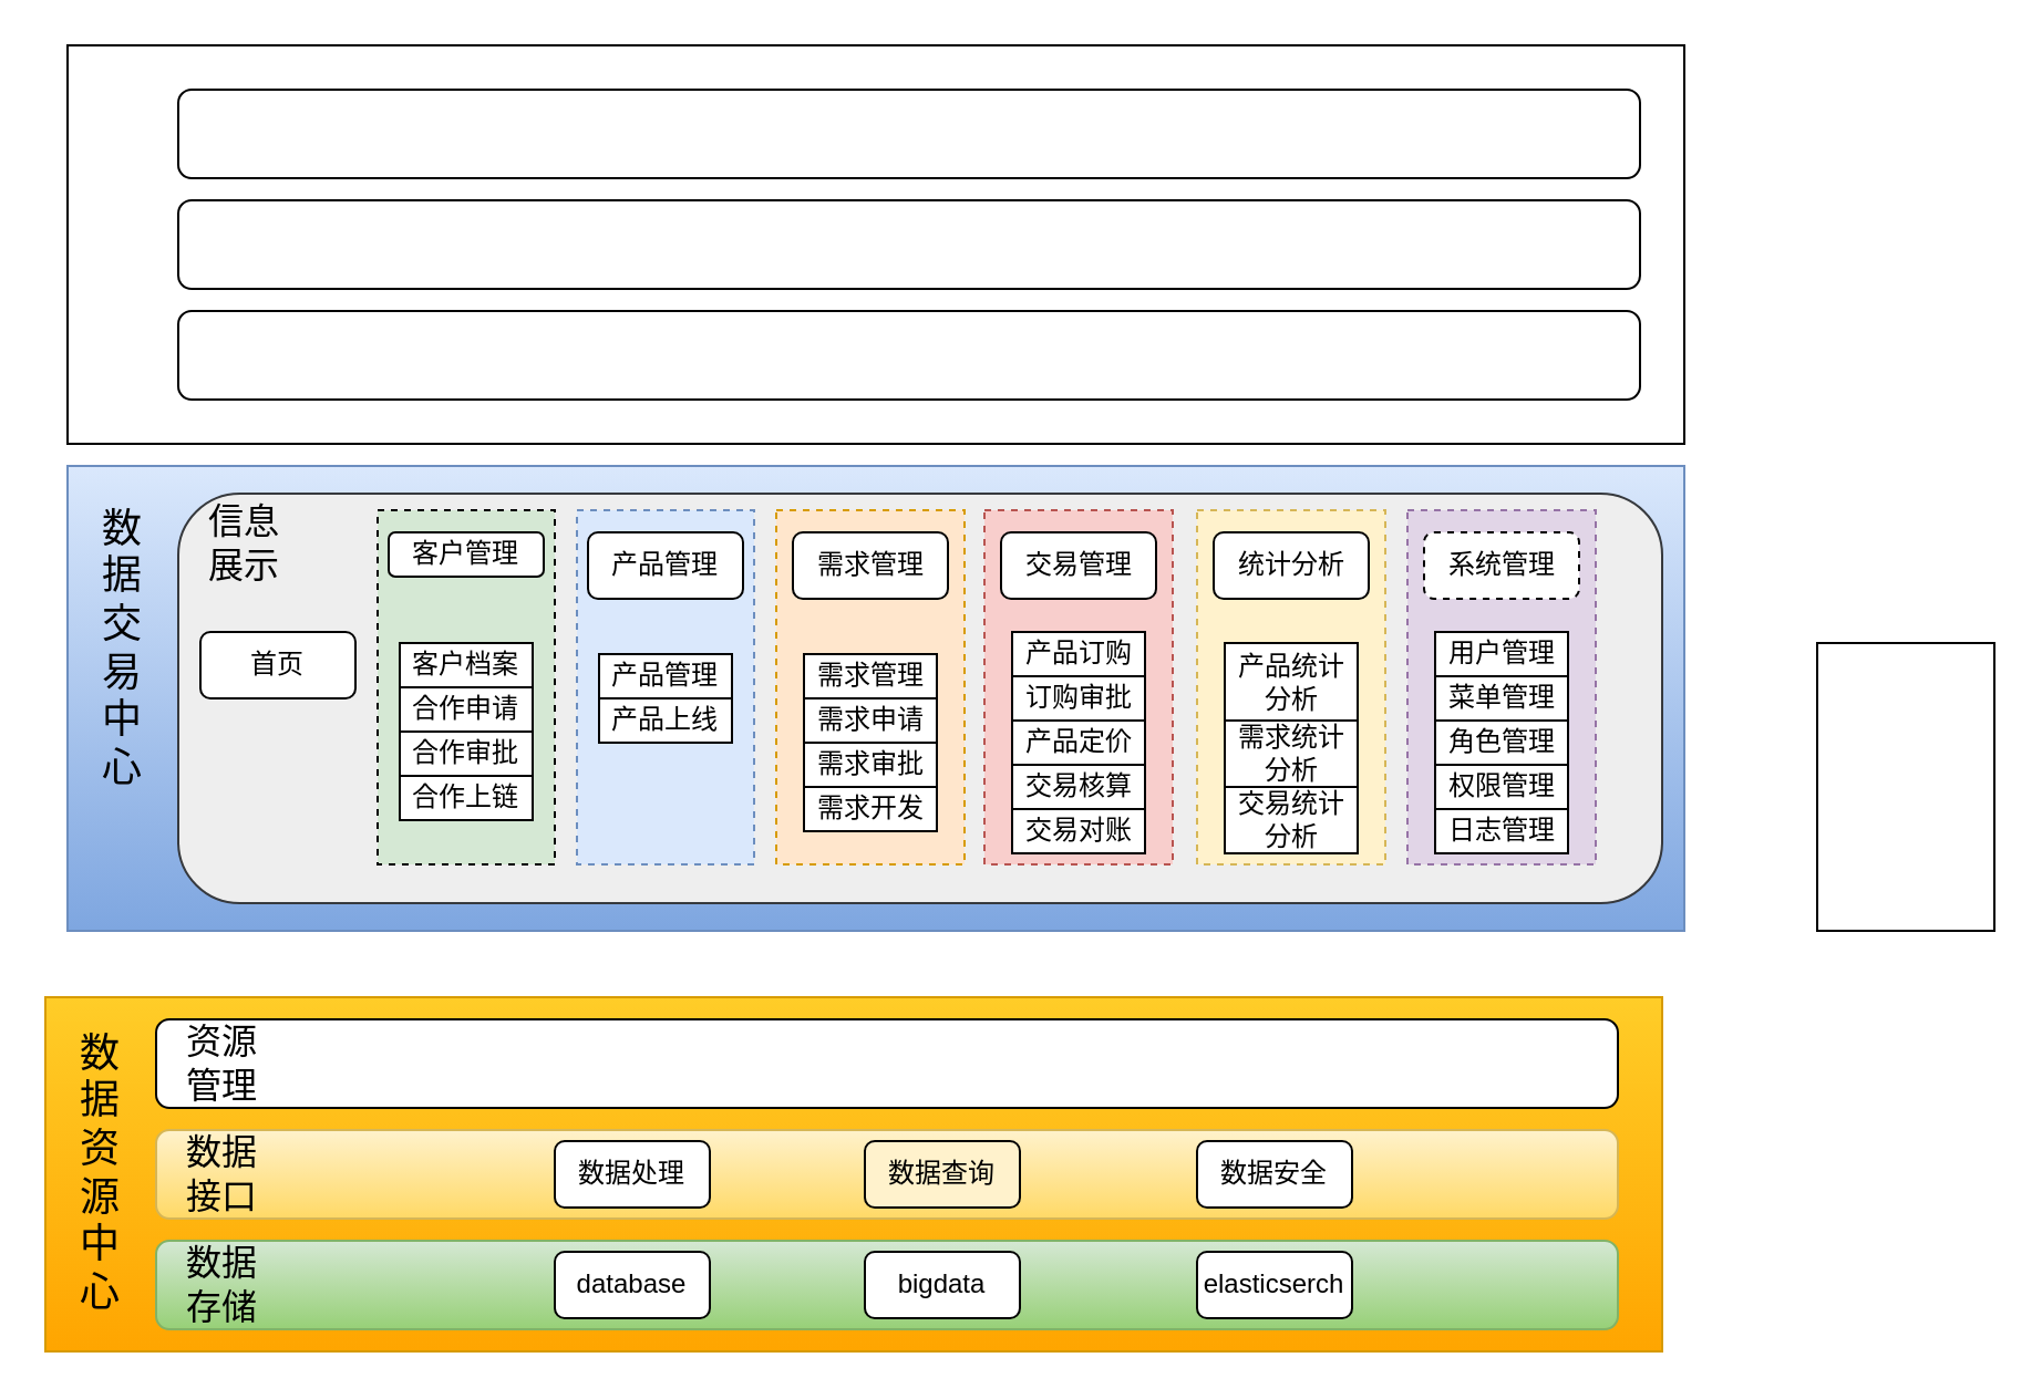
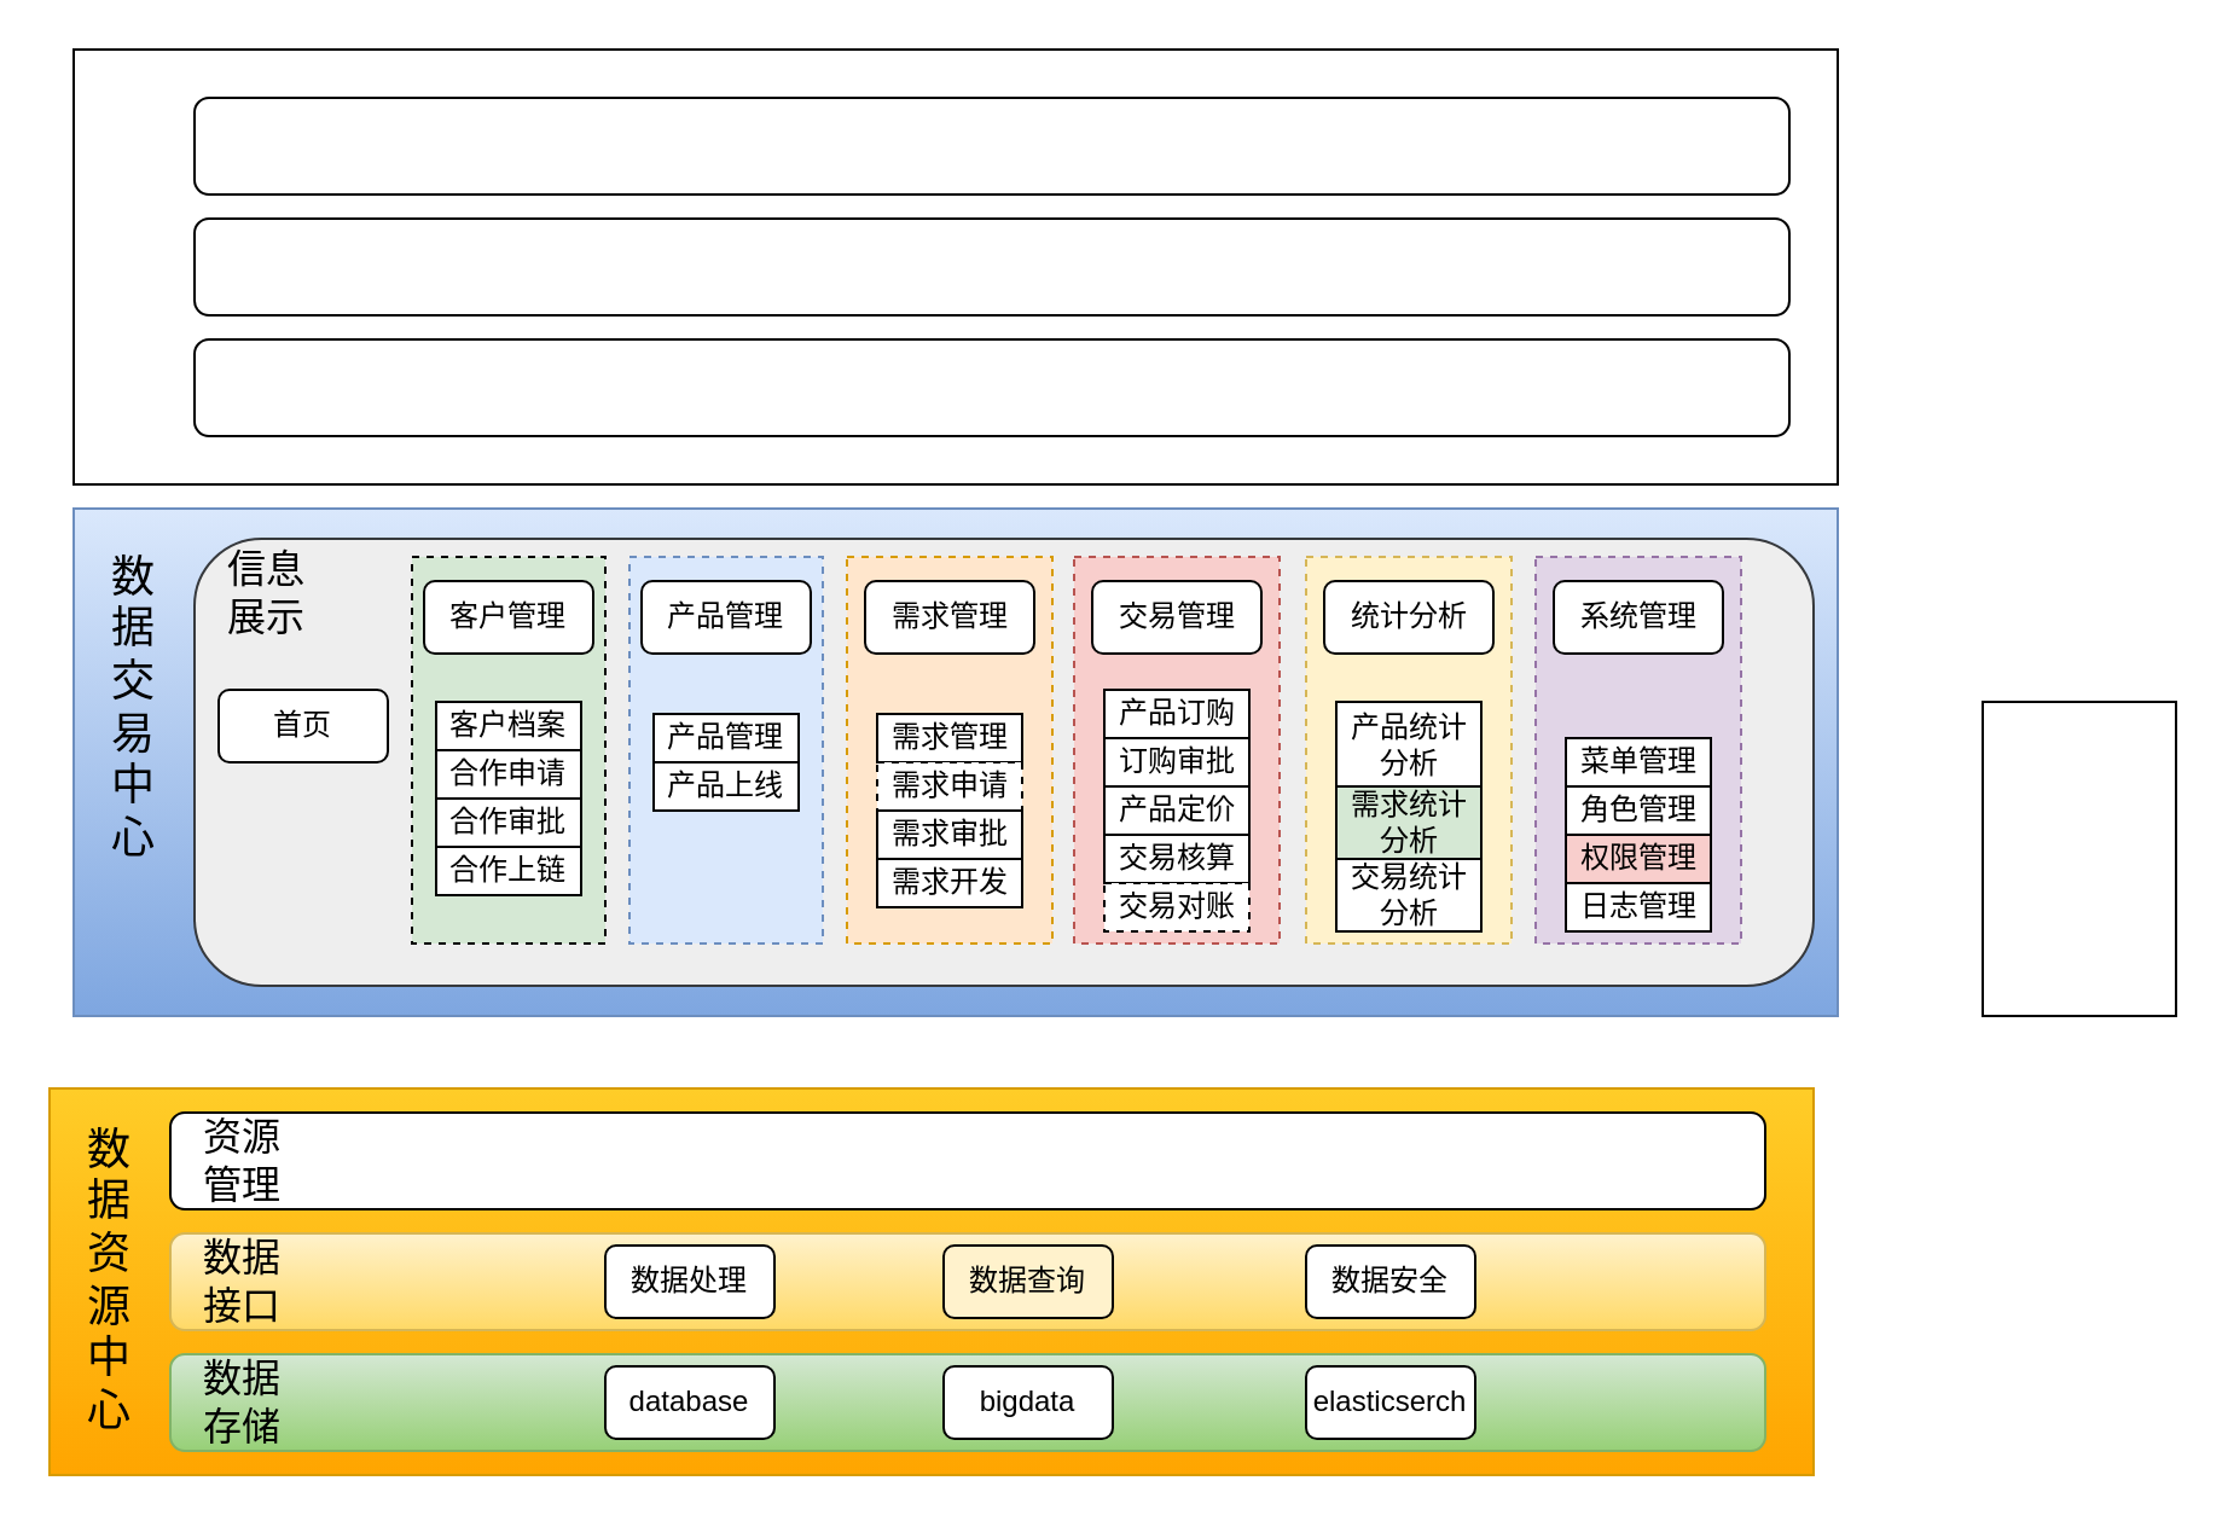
  <mxCell id="0" />
  <mxCell id="1" parent="0" />
  <mxCell id="2" value="" style="rounded=0;whiteSpace=wrap;html=1;fillColor=#ffcd28;gradientColor=#ffa500;strokeColor=#d79b00;" parent="1" vertex="1"><mxGeometry x="20" y="450" width="730" height="160" as="geometry" /></mxCell>
  <mxCell id="3" value="" style="rounded=0;whiteSpace=wrap;html=1;fillColor=#dae8fc;strokeColor=#6c8ebf;gradientColor=#7ea6e0;" parent="1" vertex="1"><mxGeometry x="30" y="210" width="730" height="210" as="geometry" /></mxCell>
  <mxCell id="4" value="" style="rounded=0;whiteSpace=wrap;html=1;" parent="1" vertex="1"><mxGeometry x="30" y="20" width="730" height="180" as="geometry" /></mxCell>
  <mxCell id="5" value="" style="rounded=1;whiteSpace=wrap;html=1;fillColor=#fff2cc;gradientColor=#ffd966;strokeColor=#d6b656;" parent="1" vertex="1"><mxGeometry x="70" y="510" width="660" height="40" as="geometry" /></mxCell>
  <mxCell id="6" value="" style="rounded=1;whiteSpace=wrap;html=1;fillColor=#d5e8d4;gradientColor=#97d077;strokeColor=#82b366;" parent="1" vertex="1"><mxGeometry x="70" y="560" width="660" height="40" as="geometry" /></mxCell>
  <mxCell id="7" value="" style="rounded=1;whiteSpace=wrap;html=1;" parent="1" vertex="1"><mxGeometry x="70" y="460" width="660" height="40" as="geometry" /></mxCell>
  <mxCell id="8" value="" style="rounded=1;whiteSpace=wrap;html=1;fillColor=#eeeeee;strokeColor=#36393d;" parent="1" vertex="1"><mxGeometry x="80" y="222.5" width="670" height="185" as="geometry" /></mxCell>
  <mxCell id="9" value="" style="rounded=1;whiteSpace=wrap;html=1;" parent="1" vertex="1"><mxGeometry x="80" y="40" width="660" height="40" as="geometry" /></mxCell>
  <mxCell id="10" value="" style="rounded=1;whiteSpace=wrap;html=1;" parent="1" vertex="1"><mxGeometry x="80" y="90" width="660" height="40" as="geometry" /></mxCell>
  <mxCell id="11" value="" style="rounded=1;whiteSpace=wrap;html=1;" parent="1" vertex="1"><mxGeometry x="80" y="140" width="660" height="40" as="geometry" /></mxCell>
  <mxCell id="12" value="数据资源中心" style="text;html=1;strokeColor=none;fillColor=none;align=center;verticalAlign=middle;whiteSpace=wrap;rounded=0;fontSize=18;" parent="1" vertex="1"><mxGeometry x="40" y="462.5" width="10" height="135" as="geometry" /></mxCell>
  <mxCell id="13" value="database" style="rounded=1;whiteSpace=wrap;html=1;" parent="1" vertex="1"><mxGeometry x="250" y="565" width="70" height="30" as="geometry" /></mxCell>
  <mxCell id="14" value="bigdata" style="rounded=1;whiteSpace=wrap;html=1;" parent="1" vertex="1"><mxGeometry x="390" y="565" width="70" height="30" as="geometry" /></mxCell>
  <mxCell id="15" value="elasticserch" style="rounded=1;whiteSpace=wrap;html=1;" parent="1" vertex="1"><mxGeometry x="540" y="565" width="70" height="30" as="geometry" /></mxCell>
  <mxCell id="16" value="数据&lt;br style=&quot;font-size: 16px;&quot;&gt;存储" style="text;html=1;strokeColor=none;fillColor=none;align=center;verticalAlign=middle;whiteSpace=wrap;rounded=0;fontSize=16;" parent="1" vertex="1"><mxGeometry x="80" y="565" width="40" height="30" as="geometry" /></mxCell>
  <mxCell id="17" value="数据&lt;br style=&quot;font-size: 16px;&quot;&gt;接口" style="text;html=1;strokeColor=none;fillColor=none;align=center;verticalAlign=middle;whiteSpace=wrap;rounded=0;fontSize=16;" parent="1" vertex="1"><mxGeometry x="80" y="515" width="40" height="30" as="geometry" /></mxCell>
  <mxCell id="18" value="数据处理" style="rounded=1;whiteSpace=wrap;html=1;" parent="1" vertex="1"><mxGeometry x="250" y="515" width="70" height="30" as="geometry" /></mxCell>
  <mxCell id="19" value="数据查询" style="rounded=1;whiteSpace=wrap;html=1;fillColor=#fff2cc;" parent="1" vertex="1"><mxGeometry x="390" y="515" width="70" height="30" as="geometry" /></mxCell>
  <mxCell id="20" value="数据安全" style="rounded=1;whiteSpace=wrap;html=1;" parent="1" vertex="1"><mxGeometry x="540" y="515" width="70" height="30" as="geometry" /></mxCell>
  <mxCell id="21" value="资源管理" style="text;html=1;strokeColor=none;fillColor=none;align=center;verticalAlign=middle;whiteSpace=wrap;rounded=0;fontSize=16;" parent="1" vertex="1"><mxGeometry x="80" y="465" width="40" height="30" as="geometry" /></mxCell>
  <mxCell id="22" value="数据交易中心" style="text;html=1;strokeColor=none;fillColor=none;align=center;verticalAlign=middle;whiteSpace=wrap;rounded=0;fontSize=18;" parent="1" vertex="1"><mxGeometry x="50" y="225" width="10" height="135" as="geometry" /></mxCell>
  <mxCell id="23" value="信息展示" style="text;html=1;strokeColor=none;fillColor=none;align=center;verticalAlign=middle;whiteSpace=wrap;rounded=0;fontSize=16;" parent="1" vertex="1"><mxGeometry x="90" y="230" width="40" height="30" as="geometry" /></mxCell>
  <mxCell id="24" value="首页" style="rounded=1;whiteSpace=wrap;html=1;" parent="1" vertex="1"><mxGeometry x="90" y="285" width="70" height="30" as="geometry" /></mxCell>
  <mxCell id="25" value="" style="rounded=0;whiteSpace=wrap;html=1;" parent="1" vertex="1"><mxGeometry x="820" y="290" width="80" height="130" as="geometry" /></mxCell>
  <mxCell id="26" value="" style="rounded=0;whiteSpace=wrap;html=1;fillColor=#d5e8d4;strokeColor=#000000;dashed=1;" parent="1" vertex="1"><mxGeometry x="170" y="230" width="80" height="160" as="geometry" /></mxCell>
- <mxCell id="27" value="客户管理" style="rounded=1;whiteSpace=wrap;html=1;" parent="1" vertex="1"><mxGeometry x="175" y="240" width="70" height="20" as="geometry" /></mxCell>
+ <mxCell id="27" value="客户管理" style="rounded=1;whiteSpace=wrap;html=1;" parent="1" vertex="1"><mxGeometry x="175" y="240" width="70" height="30" as="geometry" /></mxCell>
  <mxCell id="28" value="" style="group" parent="1" vertex="1" connectable="0"><mxGeometry x="180" y="290" width="60" height="80" as="geometry" /></mxCell>
  <mxCell id="29" value="客户档案" style="rounded=0;whiteSpace=wrap;html=1;" parent="28" vertex="1"><mxGeometry width="60" height="20" as="geometry" /></mxCell>
  <mxCell id="30" value="合作申请" style="rounded=0;whiteSpace=wrap;html=1;" parent="28" vertex="1"><mxGeometry y="20" width="60" height="20" as="geometry" /></mxCell>
  <mxCell id="31" value="合作审批" style="rounded=0;whiteSpace=wrap;html=1;" parent="28" vertex="1"><mxGeometry y="40" width="60" height="20" as="geometry" /></mxCell>
  <mxCell id="32" value="合作上链" style="rounded=0;whiteSpace=wrap;html=1;" parent="28" vertex="1"><mxGeometry y="60" width="60" height="20" as="geometry" /></mxCell>
  <mxCell id="33" value="" style="rounded=0;whiteSpace=wrap;html=1;fillColor=#dae8fc;strokeColor=#6c8ebf;dashed=1;" parent="1" vertex="1"><mxGeometry x="260" y="230" width="80" height="160" as="geometry" /></mxCell>
  <mxCell id="34" value="产品管理" style="rounded=1;whiteSpace=wrap;html=1;" parent="1" vertex="1"><mxGeometry x="265" y="240" width="70" height="30" as="geometry" /></mxCell>
  <mxCell id="35" value="" style="group" parent="1" vertex="1" connectable="0"><mxGeometry x="270" y="295" width="60" height="80" as="geometry" /></mxCell>
  <mxCell id="36" value="产品管理" style="rounded=0;whiteSpace=wrap;html=1;" parent="35" vertex="1"><mxGeometry width="60" height="20" as="geometry" /></mxCell>
  <mxCell id="37" value="产品上线" style="rounded=0;whiteSpace=wrap;html=1;" parent="35" vertex="1"><mxGeometry y="20" width="60" height="20" as="geometry" /></mxCell>
  <mxCell id="38" value="" style="rounded=0;whiteSpace=wrap;html=1;fillColor=#ffe6cc;strokeColor=#d79b00;dashed=1;" parent="1" vertex="1"><mxGeometry x="350" y="230" width="85" height="160" as="geometry" /></mxCell>
  <mxCell id="39" value="需求管理" style="rounded=1;whiteSpace=wrap;html=1;" parent="1" vertex="1"><mxGeometry x="357.5" y="240" width="70" height="30" as="geometry" /></mxCell>
  <mxCell id="40" value="需求管理" style="rounded=0;whiteSpace=wrap;html=1;container=0;" parent="1" vertex="1"><mxGeometry x="362.5" y="295" width="60" height="20" as="geometry" /></mxCell>
- <mxCell id="41" value="需求申请" style="rounded=0;whiteSpace=wrap;html=1;container=0;" parent="1" vertex="1"><mxGeometry x="362.5" y="315" width="60" height="20" as="geometry" /></mxCell>
+ <mxCell id="41" value="需求申请" style="rounded=0;whiteSpace=wrap;html=1;container=0;dashed=1;" parent="1" vertex="1"><mxGeometry x="362.5" y="315" width="60" height="20" as="geometry" /></mxCell>
  <mxCell id="42" value="需求开发" style="rounded=0;whiteSpace=wrap;html=1;container=0;" parent="1" vertex="1"><mxGeometry x="362.5" y="355" width="60" height="20" as="geometry" /></mxCell>
  <mxCell id="43" value="需求审批" style="rounded=0;whiteSpace=wrap;html=1;container=0;" parent="1" vertex="1"><mxGeometry x="362.5" y="335" width="60" height="20" as="geometry" /></mxCell>
  <mxCell id="44" value="" style="rounded=0;whiteSpace=wrap;html=1;fillColor=#f8cecc;strokeColor=#b85450;dashed=1;" parent="1" vertex="1"><mxGeometry x="444" y="230" width="85" height="160" as="geometry" /></mxCell>
  <mxCell id="45" value="" style="rounded=0;whiteSpace=wrap;html=1;fillColor=#fff2cc;strokeColor=#d6b656;dashed=1;" parent="1" vertex="1"><mxGeometry x="540" y="230" width="85" height="160" as="geometry" /></mxCell>
  <mxCell id="46" value="" style="rounded=0;whiteSpace=wrap;html=1;fillColor=#e1d5e7;strokeColor=#9673a6;dashed=1;" parent="1" vertex="1"><mxGeometry x="635" y="230" width="85" height="160" as="geometry" /></mxCell>
  <mxCell id="47" value="交易管理" style="rounded=1;whiteSpace=wrap;html=1;" parent="1" vertex="1"><mxGeometry x="451.5" y="240" width="70" height="30" as="geometry" /></mxCell>
  <mxCell id="48" value="统计分析" style="rounded=1;whiteSpace=wrap;html=1;" parent="1" vertex="1"><mxGeometry x="547.5" y="240" width="70" height="30" as="geometry" /></mxCell>
- <mxCell id="49" value="系统管理" style="rounded=1;whiteSpace=wrap;html=1;dashed=1;" parent="1" vertex="1"><mxGeometry x="642.5" y="240" width="70" height="30" as="geometry" /></mxCell>
+ <mxCell id="49" value="系统管理" style="rounded=1;whiteSpace=wrap;html=1;" parent="1" vertex="1"><mxGeometry x="642.5" y="240" width="70" height="30" as="geometry" /></mxCell>
  <mxCell id="50" value="产品订购" style="rounded=0;whiteSpace=wrap;html=1;container=0;" parent="1" vertex="1"><mxGeometry x="456.5" y="285" width="60" height="20" as="geometry" /></mxCell>
  <mxCell id="51" value="订购审批" style="rounded=0;whiteSpace=wrap;html=1;container=0;" parent="1" vertex="1"><mxGeometry x="456.5" y="305" width="60" height="20" as="geometry" /></mxCell>
  <mxCell id="52" value="产品定价" style="rounded=0;whiteSpace=wrap;html=1;container=0;" parent="1" vertex="1"><mxGeometry x="456.5" y="325" width="60" height="20" as="geometry" /></mxCell>
  <mxCell id="53" value="交易核算" style="rounded=0;whiteSpace=wrap;html=1;container=0;" parent="1" vertex="1"><mxGeometry x="456.5" y="345" width="60" height="20" as="geometry" /></mxCell>
- <mxCell id="54" value="交易对账" style="rounded=0;whiteSpace=wrap;html=1;container=0;" parent="1" vertex="1"><mxGeometry x="456.5" y="365" width="60" height="20" as="geometry" /></mxCell>
+ <mxCell id="54" value="交易对账" style="rounded=0;whiteSpace=wrap;html=1;container=0;dashed=1;" parent="1" vertex="1"><mxGeometry x="456.5" y="365" width="60" height="20" as="geometry" /></mxCell>
  <mxCell id="55" value="产品统计分析" style="rounded=0;whiteSpace=wrap;html=1;container=0;" parent="1" vertex="1"><mxGeometry x="552.5" y="290" width="60" height="35" as="geometry" /></mxCell>
- <mxCell id="56" value="需求统计分析" style="rounded=0;whiteSpace=wrap;html=1;container=0;" parent="1" vertex="1"><mxGeometry x="552.5" y="325" width="60" height="30" as="geometry" /></mxCell>
+ <mxCell id="56" value="需求统计分析" style="rounded=0;whiteSpace=wrap;html=1;container=0;fillColor=#d5e8d4;" parent="1" vertex="1"><mxGeometry x="552.5" y="325" width="60" height="30" as="geometry" /></mxCell>
  <mxCell id="57" value="交易统计分析" style="rounded=0;whiteSpace=wrap;html=1;container=0;" parent="1" vertex="1"><mxGeometry x="552.5" y="355" width="60" height="30" as="geometry" /></mxCell>
- <mxCell id="58" value="用户管理" style="rounded=0;whiteSpace=wrap;html=1;container=0;" parent="1" vertex="1"><mxGeometry x="647.5" y="285" width="60" height="20" as="geometry" /></mxCell>
  <mxCell id="59" value="菜单管理" style="rounded=0;whiteSpace=wrap;html=1;container=0;" parent="1" vertex="1"><mxGeometry x="647.5" y="305" width="60" height="20" as="geometry" /></mxCell>
  <mxCell id="60" value="角色管理" style="rounded=0;whiteSpace=wrap;html=1;container=0;" parent="1" vertex="1"><mxGeometry x="647.5" y="325" width="60" height="20" as="geometry" /></mxCell>
- <mxCell id="61" value="权限管理" style="rounded=0;whiteSpace=wrap;html=1;container=0;" parent="1" vertex="1"><mxGeometry x="647.5" y="345" width="60" height="20" as="geometry" /></mxCell>
+ <mxCell id="61" value="权限管理" style="rounded=0;whiteSpace=wrap;html=1;container=0;fillColor=#f8cecc;" parent="1" vertex="1"><mxGeometry x="647.5" y="345" width="60" height="20" as="geometry" /></mxCell>
  <mxCell id="62" value="日志管理" style="rounded=0;whiteSpace=wrap;html=1;container=0;" parent="1" vertex="1"><mxGeometry x="647.5" y="365" width="60" height="20" as="geometry" /></mxCell>
